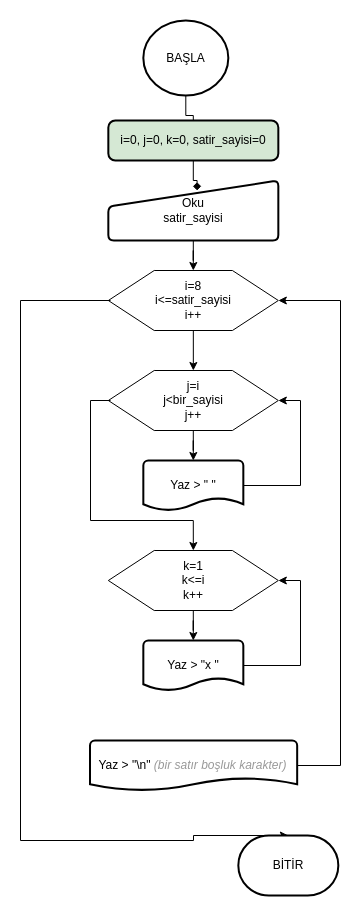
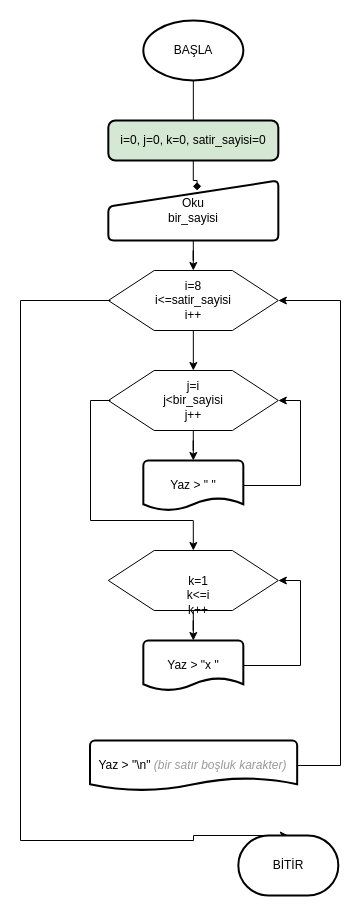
  <mxCell id="0" />
  <mxCell id="1" parent="0" />
  <mxCell id="2" value="" style="edgeStyle=orthogonalEdgeStyle;rounded=0;orthogonalLoop=1;jettySize=auto;html=1;endArrow=none;" edge="1" parent="1" source="3" target="5"><mxGeometry relative="1" as="geometry" /></mxCell>
- <mxCell id="3" value="BAŞLA" style="strokeWidth=2;html=1;shape=mxgraph.flowchart.start_1;whiteSpace=wrap;" vertex="1" parent="1"><mxGeometry x="142.83" y="20" width="85" height="75" as="geometry" /></mxCell>
+ <mxCell id="3" value="BAŞLA" style="strokeWidth=2;html=1;shape=mxgraph.flowchart.start_1;whiteSpace=wrap;" vertex="1" parent="1"><mxGeometry x="142.83" y="20" width="100" height="60" as="geometry" /></mxCell>
  <mxCell id="4" value="" style="edgeStyle=orthogonalEdgeStyle;rounded=0;orthogonalLoop=1;jettySize=auto;html=1;entryX=0.522;entryY=0.167;entryDx=0;entryDy=0;entryPerimeter=0;endArrow=diamond;" edge="1" parent="1" source="5" target="7"><mxGeometry relative="1" as="geometry" /></mxCell>
  <mxCell id="5" value="i=0, j=0, k=0, satir_sayisi=0" style="rounded=1;whiteSpace=wrap;html=1;absoluteArcSize=1;arcSize=14;strokeWidth=2;fillColor=#d5e8d4;" vertex="1" parent="1"><mxGeometry x="107.83" y="120" width="170" height="40" as="geometry" /></mxCell>
  <mxCell id="6" value="" style="edgeStyle=orthogonalEdgeStyle;rounded=0;orthogonalLoop=1;jettySize=auto;html=1;" edge="1" parent="1" source="7" target="11"><mxGeometry relative="1" as="geometry" /></mxCell>
- <mxCell id="7" value="Oku&lt;br&gt;satir_sayisi" style="html=1;strokeWidth=2;shape=manualInput;whiteSpace=wrap;rounded=1;size=26;arcSize=11;" vertex="1" parent="1"><mxGeometry x="107.83" y="180" width="170" height="60" as="geometry" /></mxCell>
+ <mxCell id="7" value="Oku&lt;br&gt;bir_sayisi" style="html=1;strokeWidth=2;shape=manualInput;whiteSpace=wrap;rounded=1;size=26;arcSize=11;" vertex="1" parent="1"><mxGeometry x="107.83" y="180" width="170" height="60" as="geometry" /></mxCell>
  <mxCell id="8" style="edgeStyle=orthogonalEdgeStyle;rounded=0;orthogonalLoop=1;jettySize=auto;html=1;entryX=1;entryY=0.5;entryDx=0;entryDy=0;exitX=1;exitY=0.5;exitDx=0;exitDy=0;exitPerimeter=0;" edge="1" parent="1" source="9" target="15"><mxGeometry relative="1" as="geometry"><Array as="points"><mxPoint x="300" y="485" /><mxPoint x="300" y="400" /></Array></mxGeometry></mxCell>
  <mxCell id="9" value="Yaz &amp;gt; &quot; &quot;" style="strokeWidth=2;html=1;shape=mxgraph.flowchart.document2;whiteSpace=wrap;size=0.25;" vertex="1" parent="1"><mxGeometry x="142.83" y="460" width="100" height="50" as="geometry" /></mxCell>
  <mxCell id="10" value="" style="edgeStyle=orthogonalEdgeStyle;rounded=0;orthogonalLoop=1;jettySize=auto;html=1;entryX=0.5;entryY=0;entryDx=0;entryDy=0;" edge="1" parent="1" source="11" target="15"><mxGeometry relative="1" as="geometry" /></mxCell>
  <mxCell id="11" value="" style="verticalLabelPosition=bottom;verticalAlign=top;html=1;shape=hexagon;perimeter=hexagonPerimeter2;arcSize=6;size=0.27;" vertex="1" parent="1"><mxGeometry x="107.83" y="270" width="170" height="60" as="geometry" /></mxCell>
  <mxCell id="12" style="edgeStyle=orthogonalEdgeStyle;rounded=0;orthogonalLoop=1;jettySize=auto;html=1;entryX=0.5;entryY=0;entryDx=0;entryDy=0;entryPerimeter=0;" edge="1" parent="1" target="25"><mxGeometry relative="1" as="geometry"><mxPoint x="-10" y="853.333" as="targetPoint" /><mxPoint x="110" y="300" as="sourcePoint" /><Array as="points"><mxPoint x="20" y="300" /><mxPoint x="20" y="840" /><mxPoint x="193" y="840" /></Array></mxGeometry></mxCell>
  <mxCell id="13" value="i=8&lt;br&gt;i&amp;lt;=satir_sayisi&lt;br&gt;i++" style="text;html=1;strokeColor=none;fillColor=none;align=center;verticalAlign=middle;whiteSpace=wrap;rounded=0;" vertex="1" parent="1"><mxGeometry x="117.83" y="290" width="150" height="20" as="geometry" /></mxCell>
  <mxCell id="14" value="" style="edgeStyle=orthogonalEdgeStyle;rounded=0;orthogonalLoop=1;jettySize=auto;html=1;" edge="1" parent="1" source="15" target="9"><mxGeometry relative="1" as="geometry" /></mxCell>
  <mxCell id="15" value="" style="verticalLabelPosition=bottom;verticalAlign=top;html=1;shape=hexagon;perimeter=hexagonPerimeter2;arcSize=6;size=0.27;" vertex="1" parent="1"><mxGeometry x="107.83" y="370" width="170" height="60" as="geometry" /></mxCell>
  <mxCell id="16" style="edgeStyle=orthogonalEdgeStyle;rounded=0;orthogonalLoop=1;jettySize=auto;html=1;entryX=0.5;entryY=0;entryDx=0;entryDy=0;" edge="1" parent="1" target="21"><mxGeometry relative="1" as="geometry"><mxPoint x="110" y="400" as="sourcePoint" /><Array as="points"><mxPoint x="90" y="400" /><mxPoint x="90" y="520" /><mxPoint x="193" y="520" /></Array></mxGeometry></mxCell>
  <mxCell id="17" value="j=i&lt;br&gt;j&amp;lt;bir_sayisi&lt;br&gt;j++" style="text;html=1;strokeColor=none;fillColor=none;align=center;verticalAlign=middle;whiteSpace=wrap;rounded=0;" vertex="1" parent="1"><mxGeometry x="117.83" y="390" width="150" height="20" as="geometry" /></mxCell>
  <mxCell id="18" style="edgeStyle=orthogonalEdgeStyle;rounded=0;orthogonalLoop=1;jettySize=auto;html=1;entryX=1;entryY=0.5;entryDx=0;entryDy=0;exitX=1;exitY=0.5;exitDx=0;exitDy=0;exitPerimeter=0;" edge="1" parent="1" source="19" target="21"><mxGeometry relative="1" as="geometry"><Array as="points"><mxPoint x="300" y="665" /><mxPoint x="300" y="580" /></Array></mxGeometry></mxCell>
  <mxCell id="19" value="Yaz &amp;gt; &quot;x &quot;" style="strokeWidth=2;html=1;shape=mxgraph.flowchart.document2;whiteSpace=wrap;size=0.25;" vertex="1" parent="1"><mxGeometry x="142.83" y="640" width="100" height="50" as="geometry" /></mxCell>
  <mxCell id="20" value="" style="edgeStyle=orthogonalEdgeStyle;rounded=0;orthogonalLoop=1;jettySize=auto;html=1;" edge="1" parent="1" source="21" target="19"><mxGeometry relative="1" as="geometry" /></mxCell>
  <mxCell id="21" value="" style="verticalLabelPosition=bottom;verticalAlign=top;html=1;shape=hexagon;perimeter=hexagonPerimeter2;arcSize=6;size=0.27;" vertex="1" parent="1"><mxGeometry x="107.83" y="550" width="170" height="60" as="geometry" /></mxCell>
- <mxCell id="22" value="k=1&lt;br&gt;k&amp;lt;=i&lt;br&gt;k++" style="text;html=1;strokeColor=none;fillColor=none;align=center;verticalAlign=middle;whiteSpace=wrap;rounded=0;" vertex="1" parent="1"><mxGeometry x="117.83" y="570" width="150" height="20" as="geometry" /></mxCell>
+ <mxCell id="22" value="k=1&lt;br&gt;k&amp;lt;=i&lt;br&gt;k++" style="text;html=1;strokeColor=none;fillColor=none;align=center;verticalAlign=middle;whiteSpace=wrap;rounded=0;" vertex="1" parent="1"><mxGeometry x="122.83" y="585" width="150" height="20" as="geometry" /></mxCell>
  <mxCell id="23" style="edgeStyle=orthogonalEdgeStyle;rounded=0;orthogonalLoop=1;jettySize=auto;html=1;entryX=1;entryY=0.5;entryDx=0;entryDy=0;" edge="1" parent="1" source="24" target="11"><mxGeometry relative="1" as="geometry"><Array as="points"><mxPoint x="340" y="765" /><mxPoint x="340" y="300" /></Array></mxGeometry></mxCell>
  <mxCell id="24" value="Yaz &amp;gt; &quot;\n&quot; &lt;i&gt;&lt;font color=&quot;#999999&quot;&gt;(bir satır boşluk karakter)&lt;/font&gt;&lt;/i&gt;" style="strokeWidth=2;html=1;shape=mxgraph.flowchart.document2;whiteSpace=wrap;size=0.25;" vertex="1" parent="1"><mxGeometry x="89.5" y="740" width="207.17" height="50" as="geometry" /></mxCell>
  <mxCell id="25" value="BİTİR" style="strokeWidth=2;html=1;shape=mxgraph.flowchart.terminator;whiteSpace=wrap;" vertex="1" parent="1"><mxGeometry x="237.83" y="835" width="100" height="60" as="geometry" /></mxCell>
